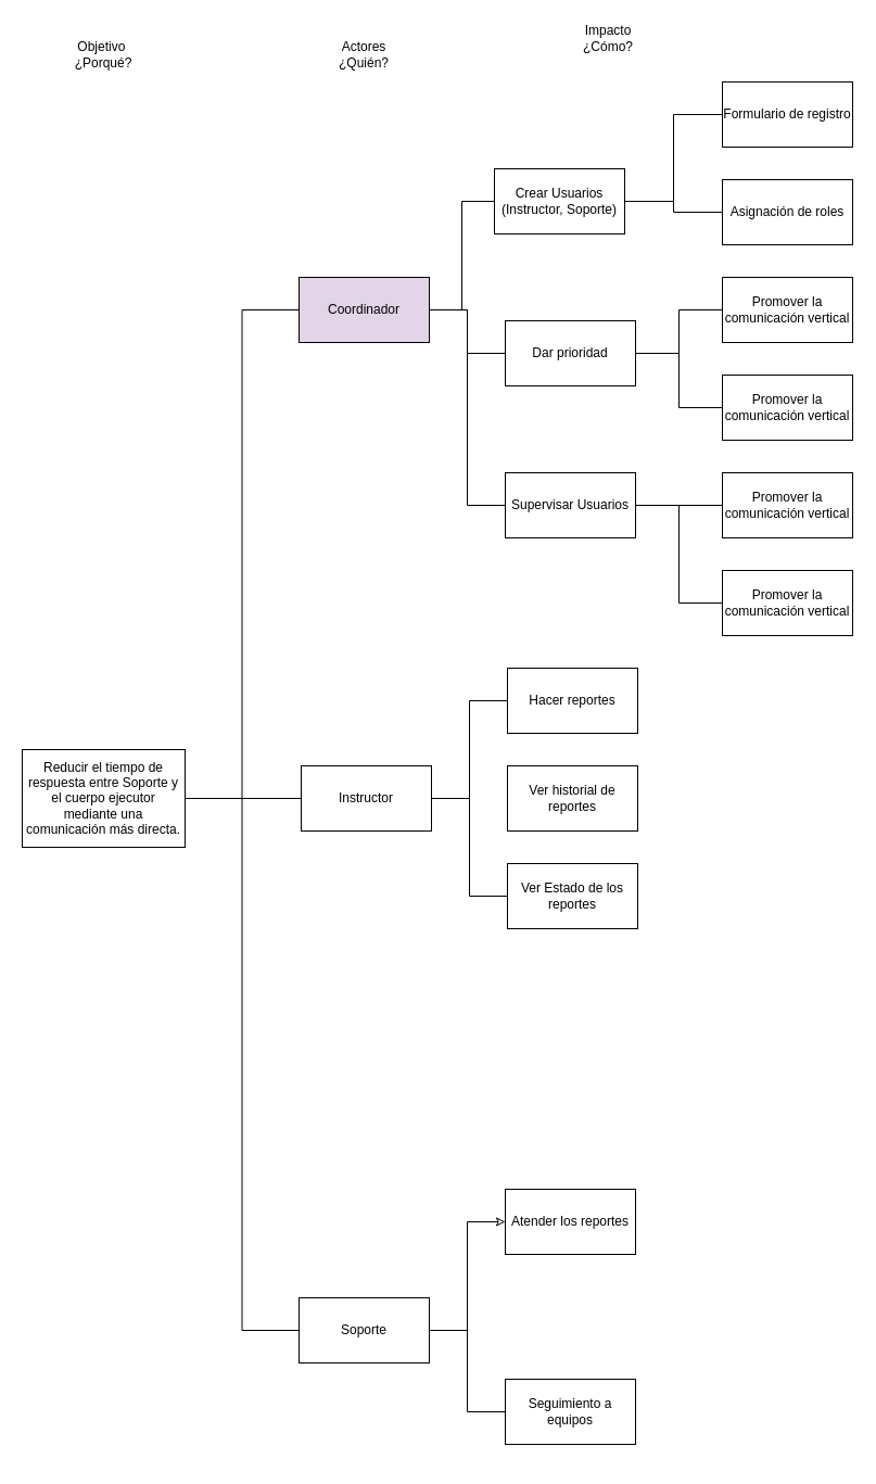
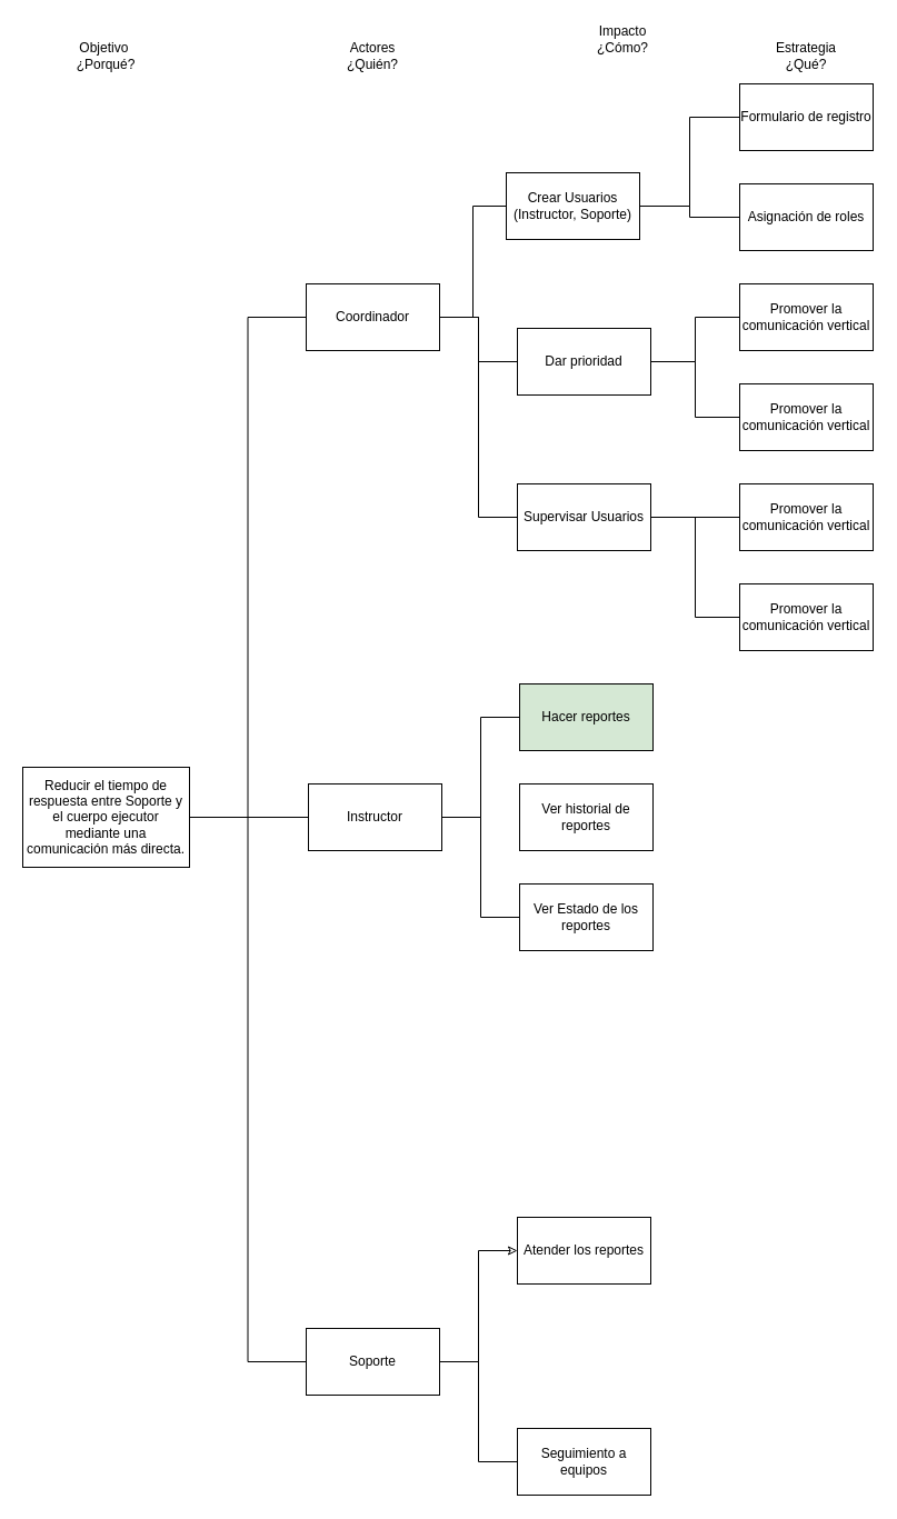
  <mxCell id="0" />
  <mxCell id="1" parent="0" />
  <mxCell id="2" style="edgeStyle=orthogonalEdgeStyle;rounded=0;orthogonalLoop=1;jettySize=auto;html=1;exitX=1;exitY=0.5;exitDx=0;exitDy=0;entryX=0;entryY=0.5;entryDx=0;entryDy=0;endArrow=none;endFill=0;" edge="1" parent="1" source="5" target="11"><mxGeometry relative="1" as="geometry" /></mxCell>
  <mxCell id="3" style="edgeStyle=orthogonalEdgeStyle;rounded=0;orthogonalLoop=1;jettySize=auto;html=1;exitX=1;exitY=0.5;exitDx=0;exitDy=0;entryX=0;entryY=0.5;entryDx=0;entryDy=0;endArrow=none;endFill=0;" edge="1" parent="1" source="5" target="8"><mxGeometry relative="1" as="geometry" /></mxCell>
  <mxCell id="4" style="edgeStyle=orthogonalEdgeStyle;rounded=0;orthogonalLoop=1;jettySize=auto;html=1;exitX=1;exitY=0.5;exitDx=0;exitDy=0;entryX=0;entryY=0.5;entryDx=0;entryDy=0;endArrow=none;endFill=0;" edge="1" parent="1" source="5" target="15"><mxGeometry relative="1" as="geometry" /></mxCell>
  <mxCell id="5" value="Reducir el tiempo de respuesta entre Soporte y el cuerpo ejecutor mediante una comunicación más directa." style="rounded=0;whiteSpace=wrap;html=1;" vertex="1" parent="1"><mxGeometry x="20" y="690" width="150" height="90" as="geometry" /></mxCell>
  <mxCell id="6" style="edgeStyle=orthogonalEdgeStyle;rounded=0;orthogonalLoop=1;jettySize=auto;html=1;exitX=1;exitY=0.5;exitDx=0;exitDy=0;entryX=0;entryY=0.5;entryDx=0;entryDy=0;endArrow=classic;endFill=0;" edge="1" parent="1" source="8" target="31"><mxGeometry relative="1" as="geometry" /></mxCell>
  <mxCell id="7" style="edgeStyle=orthogonalEdgeStyle;rounded=0;orthogonalLoop=1;jettySize=auto;html=1;exitX=1;exitY=0.5;exitDx=0;exitDy=0;entryX=0;entryY=0.5;entryDx=0;entryDy=0;endArrow=none;endFill=0;" edge="1" parent="1" source="8" target="32"><mxGeometry relative="1" as="geometry" /></mxCell>
  <mxCell id="8" value="Soporte" style="rounded=0;whiteSpace=wrap;html=1;" vertex="1" parent="1"><mxGeometry x="275" y="1195" width="120" height="60" as="geometry" /></mxCell>
  <mxCell id="9" style="edgeStyle=orthogonalEdgeStyle;rounded=0;orthogonalLoop=1;jettySize=auto;html=1;exitX=1;exitY=0.5;exitDx=0;exitDy=0;entryX=0;entryY=0.5;entryDx=0;entryDy=0;endArrow=none;endFill=0;" edge="1" parent="1" source="11" target="20"><mxGeometry relative="1" as="geometry" /></mxCell>
  <mxCell id="10" style="edgeStyle=orthogonalEdgeStyle;rounded=0;orthogonalLoop=1;jettySize=auto;html=1;exitX=1;exitY=0.5;exitDx=0;exitDy=0;entryX=0;entryY=0.5;entryDx=0;entryDy=0;endArrow=none;endFill=0;" edge="1" parent="1" source="11" target="30"><mxGeometry relative="1" as="geometry" /></mxCell>
  <mxCell id="11" value="Instructor" style="rounded=0;whiteSpace=wrap;html=1;" vertex="1" parent="1"><mxGeometry x="277" y="705" width="120" height="60" as="geometry" /></mxCell>
  <mxCell id="12" style="edgeStyle=orthogonalEdgeStyle;rounded=0;orthogonalLoop=1;jettySize=auto;html=1;exitX=1;exitY=0.5;exitDx=0;exitDy=0;entryX=0;entryY=0.5;entryDx=0;entryDy=0;endArrow=none;endFill=0;" edge="1" parent="1" source="15" target="23"><mxGeometry relative="1" as="geometry" /></mxCell>
  <mxCell id="13" style="edgeStyle=orthogonalEdgeStyle;rounded=0;orthogonalLoop=1;jettySize=auto;html=1;exitX=1;exitY=0.5;exitDx=0;exitDy=0;entryX=0;entryY=0.5;entryDx=0;entryDy=0;endArrow=none;endFill=0;" edge="1" parent="1" source="15" target="28"><mxGeometry relative="1" as="geometry" /></mxCell>
  <mxCell id="14" style="edgeStyle=orthogonalEdgeStyle;rounded=0;orthogonalLoop=1;jettySize=auto;html=1;exitX=1;exitY=0.5;exitDx=0;exitDy=0;entryX=0;entryY=0.5;entryDx=0;entryDy=0;endArrow=none;endFill=0;" edge="1" parent="1" source="15" target="26"><mxGeometry relative="1" as="geometry" /></mxCell>
- <mxCell id="15" value="Coordinador" style="rounded=0;whiteSpace=wrap;html=1;fillColor=#e1d5e7;" vertex="1" parent="1"><mxGeometry x="275" y="255" width="120" height="60" as="geometry" /></mxCell>
+ <mxCell id="15" value="Coordinador" style="rounded=0;whiteSpace=wrap;html=1;" vertex="1" parent="1"><mxGeometry x="275" y="255" width="120" height="60" as="geometry" /></mxCell>
  <mxCell id="16" value="&lt;div&gt;Actores&lt;/div&gt;¿Quién?" style="text;html=1;align=center;verticalAlign=middle;whiteSpace=wrap;rounded=0;" vertex="1" parent="1"><mxGeometry x="305" y="35" width="60" height="30" as="geometry" /></mxCell>
  <mxCell id="17" value="Objetivo&amp;nbsp;&lt;div&gt;¿Porqué?&lt;/div&gt;" style="text;html=1;align=center;verticalAlign=middle;whiteSpace=wrap;rounded=0;" vertex="1" parent="1"><mxGeometry x="65" y="35" width="60" height="30" as="geometry" /></mxCell>
  <mxCell id="18" value="&lt;div&gt;&lt;span style=&quot;background-color: initial;&quot;&gt;Impacto&lt;/span&gt;&lt;/div&gt;&lt;div&gt;&lt;span style=&quot;background-color: initial;&quot;&gt;¿Cómo?&lt;/span&gt;&lt;br&gt;&lt;/div&gt;" style="text;html=1;align=center;verticalAlign=middle;whiteSpace=wrap;rounded=0;" vertex="1" parent="1"><mxGeometry x="530" y="20" width="60" height="30" as="geometry" /></mxCell>
- <mxCell id="20" value="Hacer reportes" style="rounded=0;whiteSpace=wrap;html=1;" vertex="1" parent="1"><mxGeometry x="467" y="615" width="120" height="60" as="geometry" /></mxCell>
+ <mxCell id="19" value="&lt;div&gt;Estrategia&lt;/div&gt;&lt;div&gt;¿Qué?&lt;/div&gt;" style="text;html=1;align=center;verticalAlign=middle;whiteSpace=wrap;rounded=0;" vertex="1" parent="1"><mxGeometry x="695" y="35" width="60" height="30" as="geometry" /></mxCell>
+ <mxCell id="20" value="Hacer reportes" style="rounded=0;whiteSpace=wrap;html=1;fillColor=#d5e8d4;" vertex="1" parent="1"><mxGeometry x="467" y="615" width="120" height="60" as="geometry" /></mxCell>
  <mxCell id="21" style="edgeStyle=orthogonalEdgeStyle;rounded=0;hachureGap=4;orthogonalLoop=1;jettySize=auto;html=1;exitX=1;exitY=0.5;exitDx=0;exitDy=0;entryX=0;entryY=0.5;entryDx=0;entryDy=0;fontFamily=Architects Daughter;fontSource=https%3A%2F%2Ffonts.googleapis.com%2Fcss%3Ffamily%3DArchitects%2BDaughter;curved=0;endArrow=none;endFill=0;strokeColor=default;" edge="1" parent="1" source="23" target="35"><mxGeometry relative="1" as="geometry" /></mxCell>
  <mxCell id="22" style="edgeStyle=orthogonalEdgeStyle;rounded=0;hachureGap=4;orthogonalLoop=1;jettySize=auto;html=1;exitX=1;exitY=0.5;exitDx=0;exitDy=0;entryX=0;entryY=0.5;entryDx=0;entryDy=0;fontFamily=Architects Daughter;fontSource=https%3A%2F%2Ffonts.googleapis.com%2Fcss%3Ffamily%3DArchitects%2BDaughter;shadow=0;endArrow=none;endFill=0;" edge="1" parent="1" source="23" target="36"><mxGeometry relative="1" as="geometry" /></mxCell>
  <mxCell id="23" value="Dar prioridad" style="rounded=0;whiteSpace=wrap;html=1;" vertex="1" parent="1"><mxGeometry x="465" y="295" width="120" height="60" as="geometry" /></mxCell>
  <mxCell id="24" style="edgeStyle=orthogonalEdgeStyle;rounded=0;orthogonalLoop=1;jettySize=auto;html=1;exitX=1;exitY=0.5;exitDx=0;exitDy=0;entryX=0;entryY=0.5;entryDx=0;entryDy=0;endArrow=none;endFill=0;" edge="1" parent="1" source="26" target="33"><mxGeometry relative="1" as="geometry"><mxPoint x="585" y="85" as="sourcePoint" /></mxGeometry></mxCell>
  <mxCell id="25" style="edgeStyle=orthogonalEdgeStyle;rounded=0;orthogonalLoop=1;jettySize=auto;html=1;exitX=1;exitY=0.5;exitDx=0;exitDy=0;entryX=0;entryY=0.5;entryDx=0;entryDy=0;endArrow=none;endFill=0;" edge="1" parent="1" source="26" target="34"><mxGeometry relative="1" as="geometry"><mxPoint x="585" y="85" as="sourcePoint" /></mxGeometry></mxCell>
  <mxCell id="26" value="Crear Usuarios (Instructor, Soporte)" style="rounded=0;whiteSpace=wrap;html=1;" vertex="1" parent="1"><mxGeometry x="455" y="155" width="120" height="60" as="geometry" /></mxCell>
  <mxCell id="27" style="edgeStyle=orthogonalEdgeStyle;rounded=0;hachureGap=4;orthogonalLoop=1;jettySize=auto;html=1;exitX=1;exitY=0.5;exitDx=0;exitDy=0;entryX=0;entryY=0.5;entryDx=0;entryDy=0;fontFamily=Architects Daughter;fontSource=https%3A%2F%2Ffonts.googleapis.com%2Fcss%3Ffamily%3DArchitects%2BDaughter;endArrow=none;endFill=0;" edge="1" parent="1" source="28" target="39"><mxGeometry relative="1" as="geometry" /></mxCell>
  <mxCell id="28" value="Supervisar Usuarios" style="rounded=0;whiteSpace=wrap;html=1;" vertex="1" parent="1"><mxGeometry x="465" y="435" width="120" height="60" as="geometry" /></mxCell>
  <mxCell id="29" value="Ver historial de reportes" style="rounded=0;whiteSpace=wrap;html=1;" vertex="1" parent="1"><mxGeometry x="467" y="705" width="120" height="60" as="geometry" /></mxCell>
  <mxCell id="30" value="Ver Estado de los reportes" style="rounded=0;whiteSpace=wrap;html=1;" vertex="1" parent="1"><mxGeometry x="467" y="795" width="120" height="60" as="geometry" /></mxCell>
  <mxCell id="31" value="Atender los reportes" style="rounded=0;whiteSpace=wrap;html=1;" vertex="1" parent="1"><mxGeometry x="465" y="1095" width="120" height="60" as="geometry" /></mxCell>
- <mxCell id="32" value="Seguimiento a equipos" style="rounded=0;whiteSpace=wrap;html=1;" vertex="1" parent="1"><mxGeometry x="465" y="1270" width="120" height="60" as="geometry" /></mxCell>
+ <mxCell id="32" value="Seguimiento a equipos" style="rounded=0;whiteSpace=wrap;html=1;" vertex="1" parent="1"><mxGeometry x="465" y="1285" width="120" height="60" as="geometry" /></mxCell>
  <mxCell id="33" value="Formulario de registro" style="rounded=0;whiteSpace=wrap;html=1;" vertex="1" parent="1"><mxGeometry x="665" y="75" width="120" height="60" as="geometry" /></mxCell>
  <mxCell id="34" value="Asignación de roles" style="rounded=0;whiteSpace=wrap;html=1;" vertex="1" parent="1"><mxGeometry x="665" y="165" width="120" height="60" as="geometry" /></mxCell>
  <mxCell id="35" value="Promover la comunicación vertical" style="rounded=0;whiteSpace=wrap;html=1;" vertex="1" parent="1"><mxGeometry x="665" y="255" width="120" height="60" as="geometry" /></mxCell>
  <mxCell id="36" value="Promover la comunicación vertical" style="rounded=0;whiteSpace=wrap;html=1;" vertex="1" parent="1"><mxGeometry x="665" y="345" width="120" height="60" as="geometry" /></mxCell>
  <mxCell id="37" style="rounded=0;orthogonalLoop=1;jettySize=auto;html=1;entryX=1;entryY=0.5;entryDx=0;entryDy=0;fontSize=12;startSize=8;endSize=8;endArrow=none;endFill=0;" edge="1" parent="1" source="38" target="28"><mxGeometry relative="1" as="geometry" /></mxCell>
  <mxCell id="38" value="Promover la comunicación vertical" style="rounded=0;whiteSpace=wrap;html=1;" vertex="1" parent="1"><mxGeometry x="665" y="435" width="120" height="60" as="geometry" /></mxCell>
  <mxCell id="39" value="Promover la comunicación vertical" style="rounded=0;whiteSpace=wrap;html=1;" vertex="1" parent="1"><mxGeometry x="665" y="525" width="120" height="60" as="geometry" /></mxCell>
